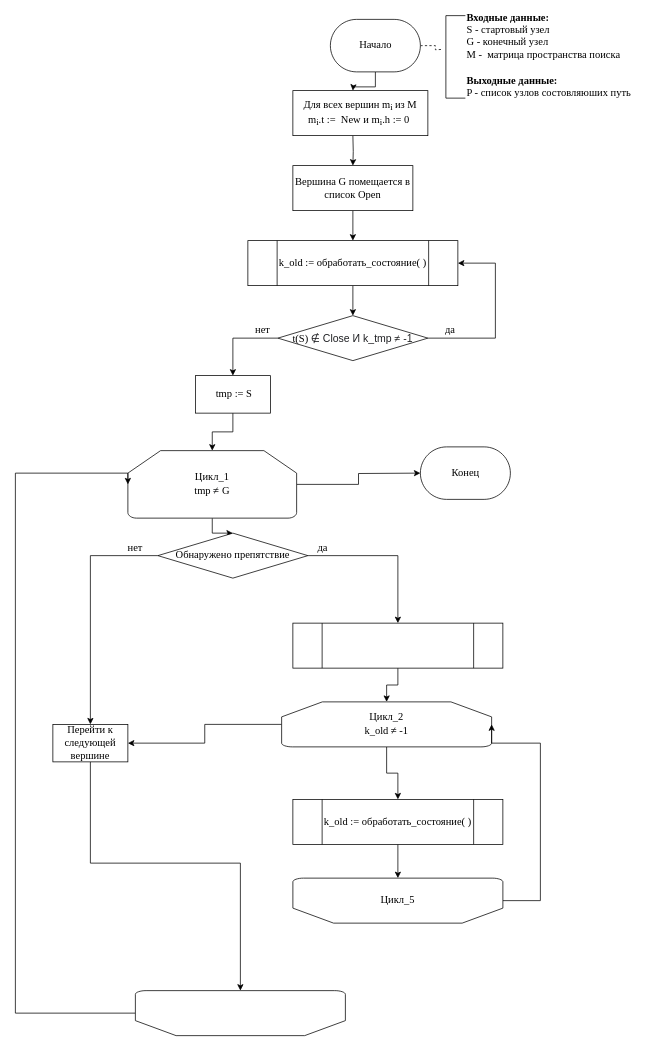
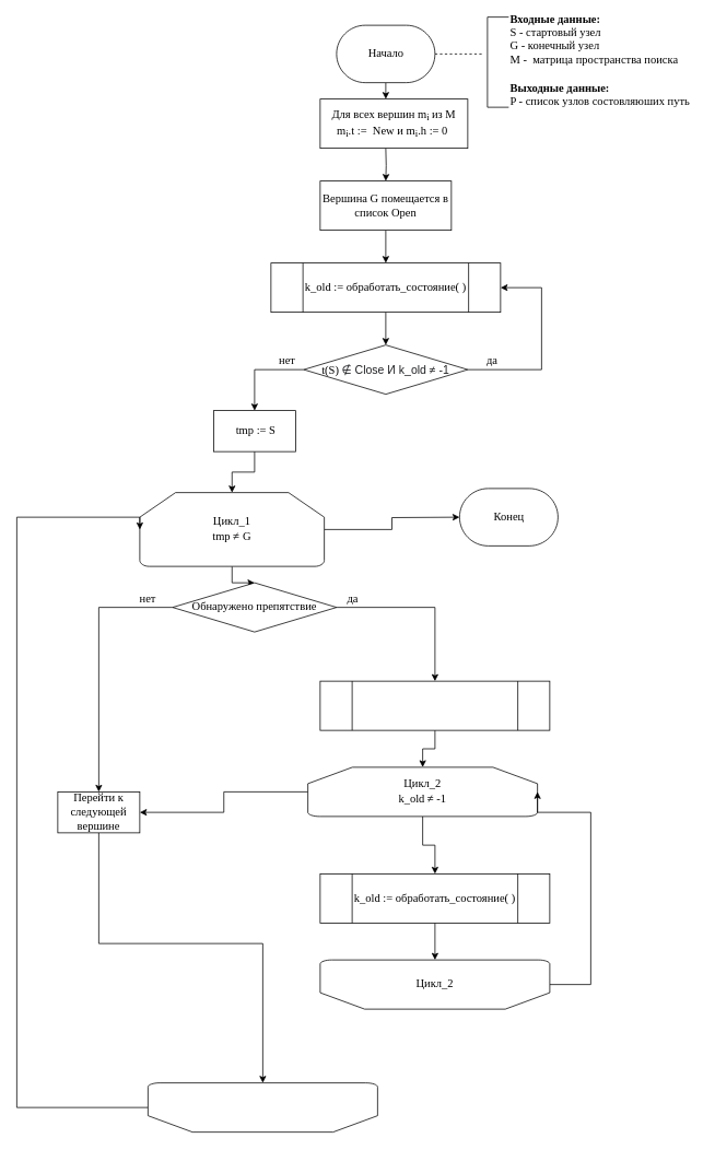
  <mxCell id="0" />
  <mxCell id="1" parent="0" />
  <mxCell id="2" style="edgeStyle=orthogonalEdgeStyle;rounded=0;orthogonalLoop=1;jettySize=auto;html=1;dashed=1;endArrow=none;endFill=0;" edge="1" parent="1" source="4"><mxGeometry relative="1" as="geometry"><mxPoint x="590" y="65" as="targetPoint" /></mxGeometry></mxCell>
  <mxCell id="3" style="edgeStyle=orthogonalEdgeStyle;rounded=0;orthogonalLoop=1;jettySize=auto;html=1;entryX=0.5;entryY=0;entryDx=0;entryDy=0;endArrow=classic;endFill=1;fontFamily=Times New Roman;fontSize=14;" edge="1" parent="1" source="4"><mxGeometry relative="1" as="geometry"><mxPoint x="470" y="120" as="targetPoint" /></mxGeometry></mxCell>
- <mxCell id="4" value="Начало" style="html=1;dashed=0;whitespace=wrap;shape=mxgraph.dfd.start;fontSize=14;fontFamily=Times New Roman;" vertex="1" parent="1"><mxGeometry x="440" y="25" width="120" height="70" as="geometry" /></mxCell>
+ <mxCell id="4" value="Начало" style="html=1;dashed=0;whitespace=wrap;shape=mxgraph.dfd.start;fontSize=14;fontFamily=Times New Roman;" vertex="1" parent="1"><mxGeometry x="410" y="30" width="120" height="70" as="geometry" /></mxCell>
  <mxCell id="5" value="" style="strokeWidth=1;html=1;shape=mxgraph.flowchart.annotation_1;align=left;pointerEvents=1;" vertex="1" parent="1"><mxGeometry x="594" y="20" width="26" height="110" as="geometry" /></mxCell>
  <mxCell id="6" value="&lt;b style=&quot;font-size: 14px;&quot;&gt;Входные данные:&lt;br style=&quot;font-size: 14px;&quot;&gt;&lt;/b&gt;S - стартовый узел&lt;br style=&quot;font-size: 14px;&quot;&gt;G - конечный узел&amp;nbsp;&lt;br style=&quot;font-size: 14px;&quot;&gt;M -&amp;nbsp; матрица пространства поиска&amp;nbsp;&lt;br style=&quot;font-size: 14px;&quot;&gt;&lt;br style=&quot;font-size: 14px;&quot;&gt;&lt;b style=&quot;font-size: 14px;&quot;&gt;Выходные данные:&lt;br style=&quot;font-size: 14px;&quot;&gt;&lt;/b&gt;P - список узлов состовляюших путь" style="text;html=1;strokeColor=none;fillColor=none;align=left;verticalAlign=middle;whiteSpace=wrap;rounded=0;fontSize=14;fontFamily=Times New Roman;" vertex="1" parent="1"><mxGeometry x="620" y="20" width="230" height="105" as="geometry" /></mxCell>
  <mxCell id="7" value="" style="edgeStyle=orthogonalEdgeStyle;rounded=0;orthogonalLoop=1;jettySize=auto;html=1;endArrow=classic;endFill=1;fontFamily=Times New Roman;fontSize=14;" edge="1" parent="1" target="9"><mxGeometry relative="1" as="geometry"><mxPoint x="470" y="180" as="sourcePoint" /></mxGeometry></mxCell>
  <mxCell id="8" style="edgeStyle=orthogonalEdgeStyle;rounded=0;orthogonalLoop=1;jettySize=auto;html=1;entryX=0.5;entryY=0;entryDx=0;entryDy=0;endArrow=classic;endFill=1;fontFamily=Times New Roman;fontSize=14;" edge="1" parent="1" source="9" target="11"><mxGeometry relative="1" as="geometry" /></mxCell>
  <mxCell id="9" value="Вершина G помещается в список Open" style="whiteSpace=wrap;html=1;rounded=0;fontFamily=Times New Roman;fontSize=14;strokeWidth=1;arcSize=14;" vertex="1" parent="1"><mxGeometry x="390" y="220" width="160" height="60" as="geometry" /></mxCell>
  <mxCell id="10" style="edgeStyle=orthogonalEdgeStyle;rounded=0;orthogonalLoop=1;jettySize=auto;html=1;entryX=0.5;entryY=0;entryDx=0;entryDy=0;entryPerimeter=0;endArrow=classic;endFill=1;fontFamily=Times New Roman;fontSize=14;" edge="1" parent="1" source="11" target="15"><mxGeometry relative="1" as="geometry" /></mxCell>
  <mxCell id="11" value="" style="verticalLabelPosition=bottom;verticalAlign=top;html=1;shape=process;whiteSpace=wrap;rounded=0;size=0.14;arcSize=6;glass=0;strokeWidth=1;fontFamily=Times New Roman;fontSize=14;" vertex="1" parent="1"><mxGeometry x="330" y="320" width="280" height="60" as="geometry" /></mxCell>
  <mxCell id="12" value="k_old := обработать_состояние( )" style="text;html=1;strokeColor=none;fillColor=none;align=center;verticalAlign=middle;whiteSpace=wrap;rounded=0;glass=0;fontFamily=Times New Roman;fontSize=14;" vertex="1" parent="1"><mxGeometry x="370" y="325" width="200" height="50" as="geometry" /></mxCell>
  <mxCell id="13" style="edgeStyle=orthogonalEdgeStyle;rounded=0;orthogonalLoop=1;jettySize=auto;html=1;entryX=1;entryY=0.5;entryDx=0;entryDy=0;endArrow=classic;endFill=1;fontFamily=Times New Roman;fontSize=14;" edge="1" parent="1" source="15" target="11"><mxGeometry relative="1" as="geometry"><Array as="points"><mxPoint x="660" y="450" /><mxPoint x="660" y="350" /></Array></mxGeometry></mxCell>
  <mxCell id="14" style="edgeStyle=orthogonalEdgeStyle;rounded=0;orthogonalLoop=1;jettySize=auto;html=1;entryX=0.5;entryY=0;entryDx=0;entryDy=0;endArrow=classic;endFill=1;fontFamily=Times New Roman;fontSize=14;" edge="1" parent="1" source="15" target="18"><mxGeometry relative="1" as="geometry" /></mxCell>
- <mxCell id="15" value="&lt;font style=&quot;font-size: 14px&quot;&gt;t(S)&amp;nbsp;&lt;span style=&quot;color: rgb(32 , 33 , 36) ; font-family: &amp;#34;arial&amp;#34; , sans-serif ; text-align: left ; background-color: rgb(255 , 255 , 255)&quot;&gt;∉ Close И k_tmp&amp;nbsp;&lt;/span&gt;&lt;span style=&quot;color: rgb(32 , 33 , 34) ; font-family: sans-serif&quot;&gt;≠ -1&lt;/span&gt;&lt;/font&gt;" style="strokeWidth=1;html=1;shape=mxgraph.flowchart.decision;whiteSpace=wrap;rounded=0;glass=0;fillColor=#ffffff;fontFamily=Times New Roman;fontSize=14;" vertex="1" parent="1"><mxGeometry x="370" y="420" width="200" height="60" as="geometry" /></mxCell>
+ <mxCell id="15" value="&lt;font style=&quot;font-size: 14px&quot;&gt;t(S)&amp;nbsp;&lt;span style=&quot;color: rgb(32 , 33 , 36) ; font-family: &amp;#34;arial&amp;#34; , sans-serif ; text-align: left ; background-color: rgb(255 , 255 , 255)&quot;&gt;∉ Close И k_old&amp;nbsp;&lt;/span&gt;&lt;span style=&quot;color: rgb(32 , 33 , 34) ; font-family: sans-serif&quot;&gt;≠ -1&lt;/span&gt;&lt;/font&gt;" style="strokeWidth=1;html=1;shape=mxgraph.flowchart.decision;whiteSpace=wrap;rounded=0;glass=0;fillColor=#ffffff;fontFamily=Times New Roman;fontSize=14;" vertex="1" parent="1"><mxGeometry x="370" y="420" width="200" height="60" as="geometry" /></mxCell>
  <mxCell id="16" value="да" style="text;html=1;strokeColor=none;fillColor=none;align=center;verticalAlign=middle;whiteSpace=wrap;rounded=0;glass=0;fontFamily=Times New Roman;fontSize=14;" vertex="1" parent="1"><mxGeometry x="580" y="430" width="40" height="20" as="geometry" /></mxCell>
  <mxCell id="17" style="edgeStyle=orthogonalEdgeStyle;rounded=0;orthogonalLoop=1;jettySize=auto;html=1;entryX=0.5;entryY=0;entryDx=0;entryDy=0;entryPerimeter=0;endArrow=classic;endFill=1;fontFamily=Times New Roman;fontSize=14;" edge="1" parent="1" source="18" target="22"><mxGeometry relative="1" as="geometry" /></mxCell>
  <mxCell id="18" value="&amp;nbsp;tmp := S" style="rounded=0;whiteSpace=wrap;html=1;glass=0;strokeWidth=1;fillColor=#ffffff;fontFamily=Times New Roman;fontSize=14;" vertex="1" parent="1"><mxGeometry x="260" y="500" width="100" height="50" as="geometry" /></mxCell>
  <mxCell id="19" value="нет" style="text;html=1;strokeColor=none;fillColor=none;align=center;verticalAlign=middle;whiteSpace=wrap;rounded=0;glass=0;fontFamily=Times New Roman;fontSize=14;" vertex="1" parent="1"><mxGeometry x="330" y="430" width="40" height="20" as="geometry" /></mxCell>
  <mxCell id="20" style="edgeStyle=orthogonalEdgeStyle;rounded=0;orthogonalLoop=1;jettySize=auto;html=1;entryX=0.5;entryY=0;entryDx=0;entryDy=0;entryPerimeter=0;endArrow=classic;endFill=1;fontFamily=Times New Roman;fontSize=14;" edge="1" parent="1" source="22" target="25"><mxGeometry relative="1" as="geometry" /></mxCell>
  <mxCell id="21" style="edgeStyle=orthogonalEdgeStyle;rounded=0;orthogonalLoop=1;jettySize=auto;html=1;endArrow=classic;endFill=1;fontFamily=Times New Roman;fontSize=14;" edge="1" parent="1" source="22"><mxGeometry relative="1" as="geometry"><mxPoint x="560" y="630" as="targetPoint" /></mxGeometry></mxCell>
  <mxCell id="22" value="Цикл_1&lt;br&gt;tmp&amp;nbsp;&lt;span style=&quot;color: rgb(32 , 33 , 34) ; font-family: sans-serif&quot;&gt;≠&amp;nbsp;&lt;/span&gt;G" style="strokeWidth=1;html=1;shape=mxgraph.flowchart.loop_limit;whiteSpace=wrap;rounded=0;glass=0;fillColor=#ffffff;fontFamily=Times New Roman;fontSize=14;" vertex="1" parent="1"><mxGeometry x="170" y="600" width="225" height="90" as="geometry" /></mxCell>
  <mxCell id="23" style="edgeStyle=orthogonalEdgeStyle;rounded=0;orthogonalLoop=1;jettySize=auto;html=1;endArrow=classic;endFill=1;fontFamily=Times New Roman;fontSize=14;entryX=0.5;entryY=0;entryDx=0;entryDy=0;" edge="1" parent="1" source="25" target="28"><mxGeometry relative="1" as="geometry"><mxPoint x="530" y="810" as="targetPoint" /><Array as="points"><mxPoint x="530" y="740" /></Array></mxGeometry></mxCell>
  <mxCell id="24" style="edgeStyle=orthogonalEdgeStyle;rounded=0;orthogonalLoop=1;jettySize=auto;html=1;entryX=0.5;entryY=0;entryDx=0;entryDy=0;endArrow=classic;endFill=1;fontFamily=Times New Roman;fontSize=14;" edge="1" parent="1" source="25" target="31"><mxGeometry relative="1" as="geometry" /></mxCell>
  <mxCell id="25" value="Обнаружено препятствие" style="strokeWidth=1;html=1;shape=mxgraph.flowchart.decision;whiteSpace=wrap;rounded=0;glass=0;fillColor=#ffffff;fontFamily=Times New Roman;fontSize=14;" vertex="1" parent="1"><mxGeometry x="210" y="710" width="200" height="60" as="geometry" /></mxCell>
  <mxCell id="26" value="Для всех вершин m&lt;sub&gt;i &lt;/sub&gt;из M&lt;br&gt;m&lt;sub&gt;i&lt;/sub&gt;.t :=&amp;nbsp; New и m&lt;sub&gt;i&lt;/sub&gt;.h := 0&amp;nbsp;" style="rounded=0;whiteSpace=wrap;html=1;absoluteArcSize=1;arcSize=14;strokeWidth=1;fontFamily=Times New Roman;fontSize=14;align=center;" vertex="1" parent="1"><mxGeometry x="390" y="120" width="180" height="60" as="geometry" /></mxCell>
  <mxCell id="27" style="edgeStyle=orthogonalEdgeStyle;rounded=0;orthogonalLoop=1;jettySize=auto;html=1;entryX=0.5;entryY=0;entryDx=0;entryDy=0;entryPerimeter=0;endArrow=classic;endFill=1;fontFamily=Times New Roman;fontSize=14;" edge="1" parent="1" source="28" target="38"><mxGeometry relative="1" as="geometry" /></mxCell>
  <mxCell id="28" value="" style="verticalLabelPosition=bottom;verticalAlign=top;html=1;shape=process;whiteSpace=wrap;rounded=0;size=0.14;arcSize=6;glass=0;strokeWidth=1;fontFamily=Times New Roman;fontSize=14;" vertex="1" parent="1"><mxGeometry x="390" y="830" width="280" height="60" as="geometry" /></mxCell>
  <mxCell id="29" value="да" style="text;html=1;strokeColor=none;fillColor=none;align=center;verticalAlign=middle;whiteSpace=wrap;rounded=0;glass=0;fontFamily=Times New Roman;fontSize=14;" vertex="1" parent="1"><mxGeometry x="410" y="720" width="40" height="20" as="geometry" /></mxCell>
  <mxCell id="30" style="edgeStyle=orthogonalEdgeStyle;rounded=0;orthogonalLoop=1;jettySize=auto;html=1;entryX=0.5;entryY=1;entryDx=0;entryDy=0;entryPerimeter=0;endArrow=classic;endFill=1;fontFamily=Times New Roman;fontSize=14;" edge="1" parent="1" source="31" target="43"><mxGeometry relative="1" as="geometry"><Array as="points"><mxPoint x="120" y="1150" /><mxPoint x="320" y="1150" /></Array></mxGeometry></mxCell>
  <mxCell id="31" value="Перейти к следующей вершине" style="rounded=0;whiteSpace=wrap;html=1;glass=0;strokeWidth=1;fillColor=#ffffff;fontFamily=Times New Roman;fontSize=14;" vertex="1" parent="1"><mxGeometry x="70" y="965" width="100" height="50" as="geometry" /></mxCell>
  <mxCell id="32" value="нет" style="text;html=1;strokeColor=none;fillColor=none;align=center;verticalAlign=middle;whiteSpace=wrap;rounded=0;glass=0;fontFamily=Times New Roman;fontSize=14;" vertex="1" parent="1"><mxGeometry x="160" y="720" width="40" height="20" as="geometry" /></mxCell>
  <mxCell id="33" style="edgeStyle=orthogonalEdgeStyle;rounded=0;orthogonalLoop=1;jettySize=auto;html=1;entryX=0.5;entryY=1;entryDx=0;entryDy=0;entryPerimeter=0;endArrow=classic;endFill=1;fontFamily=Times New Roman;fontSize=14;" edge="1" parent="1" source="34" target="40"><mxGeometry relative="1" as="geometry" /></mxCell>
  <mxCell id="34" value="" style="verticalLabelPosition=bottom;verticalAlign=top;html=1;shape=process;whiteSpace=wrap;rounded=0;size=0.14;arcSize=6;glass=0;strokeWidth=1;fontFamily=Times New Roman;fontSize=14;" vertex="1" parent="1"><mxGeometry x="390" y="1065" width="280" height="60" as="geometry" /></mxCell>
  <mxCell id="35" value="k_old := обработать_состояние( )" style="text;html=1;strokeColor=none;fillColor=none;align=center;verticalAlign=middle;whiteSpace=wrap;rounded=0;glass=0;fontFamily=Times New Roman;fontSize=14;" vertex="1" parent="1"><mxGeometry x="430" y="1070" width="200" height="50" as="geometry" /></mxCell>
  <mxCell id="36" style="edgeStyle=orthogonalEdgeStyle;rounded=0;orthogonalLoop=1;jettySize=auto;html=1;entryX=0.5;entryY=0;entryDx=0;entryDy=0;endArrow=classic;endFill=1;fontFamily=Times New Roman;fontSize=14;" edge="1" parent="1" source="38" target="34"><mxGeometry relative="1" as="geometry" /></mxCell>
  <mxCell id="37" style="edgeStyle=orthogonalEdgeStyle;rounded=0;orthogonalLoop=1;jettySize=auto;html=1;entryX=1;entryY=0.5;entryDx=0;entryDy=0;endArrow=classic;endFill=1;fontFamily=Times New Roman;fontSize=14;" edge="1" parent="1" source="38" target="31"><mxGeometry relative="1" as="geometry" /></mxCell>
  <mxCell id="38" value="Цикл_2&lt;br&gt;k_old&amp;nbsp;&lt;span style=&quot;color: rgb(32 , 33 , 34) ; font-family: sans-serif&quot;&gt;≠&lt;/span&gt;&amp;nbsp;-1" style="strokeWidth=1;html=1;shape=mxgraph.flowchart.loop_limit;whiteSpace=wrap;rounded=0;glass=0;fillColor=#ffffff;fontFamily=Times New Roman;fontSize=14;" vertex="1" parent="1"><mxGeometry x="375" y="935" width="280" height="60" as="geometry" /></mxCell>
  <mxCell id="39" style="edgeStyle=orthogonalEdgeStyle;rounded=0;orthogonalLoop=1;jettySize=auto;html=1;entryX=1;entryY=0.5;entryDx=0;entryDy=0;entryPerimeter=0;endArrow=classic;endFill=1;fontFamily=Times New Roman;fontSize=14;" edge="1" parent="1" source="40" target="38"><mxGeometry relative="1" as="geometry"><Array as="points"><mxPoint x="720" y="1200" /><mxPoint x="720" y="990" /></Array></mxGeometry></mxCell>
  <mxCell id="40" value="" style="strokeWidth=1;html=1;shape=mxgraph.flowchart.loop_limit;whiteSpace=wrap;rounded=0;glass=0;fillColor=#ffffff;fontFamily=Times New Roman;fontSize=14;direction=west;" vertex="1" parent="1"><mxGeometry x="390" y="1170" width="280" height="60" as="geometry" /></mxCell>
- <mxCell id="41" value="Цикл_5&lt;br&gt;" style="text;html=1;strokeColor=none;fillColor=none;align=center;verticalAlign=middle;whiteSpace=wrap;rounded=0;glass=0;fontFamily=Times New Roman;fontSize=14;" vertex="1" parent="1"><mxGeometry x="485" y="1190" width="90" height="20" as="geometry" /></mxCell>
+ <mxCell id="41" value="Цикл_2&lt;br&gt;" style="text;html=1;strokeColor=none;fillColor=none;align=center;verticalAlign=middle;whiteSpace=wrap;rounded=0;glass=0;fontFamily=Times New Roman;fontSize=14;" vertex="1" parent="1"><mxGeometry x="485" y="1190" width="90" height="20" as="geometry" /></mxCell>
  <mxCell id="42" style="edgeStyle=orthogonalEdgeStyle;rounded=0;orthogonalLoop=1;jettySize=auto;html=1;entryX=0;entryY=0.5;entryDx=0;entryDy=0;entryPerimeter=0;endArrow=classic;endFill=1;fontFamily=Times New Roman;fontSize=14;" edge="1" parent="1" source="43" target="22"><mxGeometry relative="1" as="geometry"><Array as="points"><mxPoint x="20" y="1350" /><mxPoint x="20" y="630" /></Array></mxGeometry></mxCell>
  <mxCell id="43" value="" style="strokeWidth=1;html=1;shape=mxgraph.flowchart.loop_limit;whiteSpace=wrap;rounded=0;glass=0;fillColor=#ffffff;fontFamily=Times New Roman;fontSize=14;direction=west;" vertex="1" parent="1"><mxGeometry x="180" y="1320" width="280" height="60" as="geometry" /></mxCell>
  <mxCell id="44" value="Конец" style="html=1;dashed=0;whitespace=wrap;shape=mxgraph.dfd.start;fontSize=14;fontFamily=Times New Roman;" vertex="1" parent="1"><mxGeometry x="560" y="595" width="120" height="70" as="geometry" /></mxCell>
